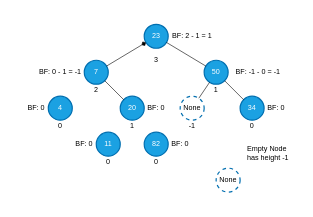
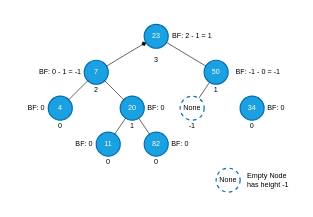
  <mxCell id="0" />
  <mxCell id="1" parent="0" />
  <mxCell id="2" value="" style="rounded=0;whiteSpace=wrap;html=1;align=left;fillColor=#FFFFFF;strokeColor=none;" parent="1" vertex="1"><mxGeometry x="20" y="20" width="480" height="320" as="geometry" /></mxCell>
  <mxCell id="3" value="23" style="ellipse;whiteSpace=wrap;html=1;aspect=fixed;strokeColor=#006EAF;strokeWidth=2;fillColor=#1ba1e2;fontColor=#ffffff;" parent="1" vertex="1"><mxGeometry x="240" y="40" width="40" height="40" as="geometry" /></mxCell>
  <mxCell id="4" value="7" style="ellipse;whiteSpace=wrap;html=1;aspect=fixed;strokeColor=#006EAF;strokeWidth=2;fillColor=#1ba1e2;fontColor=#ffffff;" parent="1" vertex="1"><mxGeometry x="140" y="100" width="40" height="40" as="geometry" /></mxCell>
  <mxCell id="5" value="50" style="ellipse;whiteSpace=wrap;html=1;aspect=fixed;strokeColor=#006EAF;strokeWidth=2;fillColor=#1ba1e2;fontColor=#ffffff;" parent="1" vertex="1"><mxGeometry x="340" y="100" width="40" height="40" as="geometry" /></mxCell>
  <mxCell id="6" value="4" style="ellipse;whiteSpace=wrap;html=1;aspect=fixed;strokeColor=#006EAF;strokeWidth=2;fillColor=#1ba1e2;fontColor=#ffffff;" parent="1" vertex="1"><mxGeometry x="80" y="160" width="40" height="40" as="geometry" /></mxCell>
  <mxCell id="7" value="20" style="ellipse;whiteSpace=wrap;html=1;aspect=fixed;strokeColor=#006EAF;strokeWidth=2;fillColor=#1ba1e2;fontColor=#ffffff;" parent="1" vertex="1"><mxGeometry x="200" y="160" width="40" height="40" as="geometry" /></mxCell>
  <mxCell id="8" value="11" style="ellipse;whiteSpace=wrap;html=1;aspect=fixed;strokeColor=#006EAF;strokeWidth=2;fillColor=#1ba1e2;fontColor=#ffffff;" parent="1" vertex="1"><mxGeometry x="160" y="220" width="40" height="40" as="geometry" /></mxCell>
  <mxCell id="9" value="82" style="ellipse;whiteSpace=wrap;html=1;aspect=fixed;strokeColor=#006EAF;strokeWidth=2;fillColor=#1ba1e2;fontColor=#ffffff;" parent="1" vertex="1"><mxGeometry x="240" y="220" width="40" height="40" as="geometry" /></mxCell>
  <mxCell id="10" value="34" style="ellipse;whiteSpace=wrap;html=1;aspect=fixed;strokeColor=#006EAF;strokeWidth=2;fillColor=#1ba1e2;fontColor=#ffffff;" parent="1" vertex="1"><mxGeometry x="400" y="160" width="40" height="40" as="geometry" /></mxCell>
  <mxCell id="11" value="" style="endArrow=diamond;html=1;strokeColor=#000000;" parent="1" source="4" target="3" edge="1"><mxGeometry width="50" height="50" relative="1" as="geometry"><mxPoint x="90" y="390" as="sourcePoint" /><mxPoint x="140" y="340" as="targetPoint" /></mxGeometry></mxCell>
- <mxCell id="12" value="" style="endArrow=none;html=1;strokeColor=#000000;" parent="1" source="10" target="5" edge="1"><mxGeometry width="50" height="50" relative="1" as="geometry"><mxPoint x="187.168" y="119.741" as="sourcePoint" /><mxPoint x="252.85" y="80.29" as="targetPoint" /></mxGeometry></mxCell>
  <mxCell id="13" value="" style="endArrow=none;html=1;strokeColor=#000000;" parent="1" source="5" target="3" edge="1"><mxGeometry width="50" height="50" relative="1" as="geometry"><mxPoint x="197.168" y="129.741" as="sourcePoint" /><mxPoint x="262.85" y="90.29" as="targetPoint" /></mxGeometry></mxCell>
+ <mxCell id="14" value="" style="endArrow=none;html=1;strokeColor=#000000;" parent="1" source="6" target="4" edge="1"><mxGeometry width="50" height="50" relative="1" as="geometry"><mxPoint x="207.168" y="139.741" as="sourcePoint" /><mxPoint x="272.85" y="100.29" as="targetPoint" /></mxGeometry></mxCell>
+ <mxCell id="15" value="" style="endArrow=none;html=1;strokeColor=#000000;" parent="1" source="8" target="7" edge="1"><mxGeometry width="50" height="50" relative="1" as="geometry"><mxPoint x="217.168" y="149.741" as="sourcePoint" /><mxPoint x="282.85" y="110.29" as="targetPoint" /></mxGeometry></mxCell>
+ <mxCell id="16" value="" style="endArrow=none;html=1;strokeColor=#000000;" parent="1" source="7" target="9" edge="1"><mxGeometry width="50" height="50" relative="1" as="geometry"><mxPoint x="227.168" y="159.741" as="sourcePoint" /><mxPoint x="292.85" y="120.29" as="targetPoint" /></mxGeometry></mxCell>
  <mxCell id="17" value="" style="endArrow=none;html=1;strokeColor=#000000;" parent="1" source="7" target="4" edge="1"><mxGeometry width="50" height="50" relative="1" as="geometry"><mxPoint x="237.168" y="169.741" as="sourcePoint" /><mxPoint x="302.85" y="130.29" as="targetPoint" /></mxGeometry></mxCell>
  <mxCell id="18" value="&lt;font color=&quot;#000000&quot;&gt;1&lt;/font&gt;" style="text;html=1;strokeColor=none;fillColor=none;align=center;verticalAlign=middle;whiteSpace=wrap;rounded=0;" parent="1" vertex="1"><mxGeometry x="350" y="140" width="20" height="20" as="geometry" /></mxCell>
  <mxCell id="19" value="&lt;font color=&quot;#000000&quot;&gt;2&lt;/font&gt;" style="text;html=1;strokeColor=none;fillColor=none;align=center;verticalAlign=middle;whiteSpace=wrap;rounded=0;" parent="1" vertex="1"><mxGeometry x="150" y="140" width="20" height="20" as="geometry" /></mxCell>
  <mxCell id="20" value="&lt;font color=&quot;#000000&quot;&gt;1&lt;/font&gt;" style="text;html=1;strokeColor=none;fillColor=none;align=center;verticalAlign=middle;whiteSpace=wrap;rounded=0;" parent="1" vertex="1"><mxGeometry x="210" y="200" width="20" height="20" as="geometry" /></mxCell>
  <mxCell id="21" value="&lt;font color=&quot;#000000&quot;&gt;0&lt;/font&gt;" style="text;html=1;strokeColor=none;fillColor=none;align=center;verticalAlign=middle;whiteSpace=wrap;rounded=0;" parent="1" vertex="1"><mxGeometry x="410" y="200" width="20" height="20" as="geometry" /></mxCell>
  <mxCell id="22" value="&lt;font color=&quot;#000000&quot;&gt;0&lt;/font&gt;" style="text;html=1;strokeColor=none;fillColor=none;align=center;verticalAlign=middle;whiteSpace=wrap;rounded=0;" parent="1" vertex="1"><mxGeometry x="90" y="200" width="20" height="20" as="geometry" /></mxCell>
  <mxCell id="23" value="&lt;font color=&quot;#000000&quot;&gt;0&lt;/font&gt;" style="text;html=1;strokeColor=none;fillColor=none;align=center;verticalAlign=middle;whiteSpace=wrap;rounded=0;" parent="1" vertex="1"><mxGeometry x="250" y="260" width="20" height="20" as="geometry" /></mxCell>
  <mxCell id="24" value="&lt;font color=&quot;#000000&quot;&gt;0&lt;/font&gt;" style="text;html=1;strokeColor=none;fillColor=none;align=center;verticalAlign=middle;whiteSpace=wrap;rounded=0;" parent="1" vertex="1"><mxGeometry x="170" y="260" width="20" height="20" as="geometry" /></mxCell>
  <mxCell id="25" value="&lt;font color=&quot;#000000&quot;&gt;3&lt;/font&gt;" style="text;html=1;strokeColor=none;fillColor=none;align=center;verticalAlign=middle;whiteSpace=wrap;rounded=0;" parent="1" vertex="1"><mxGeometry x="250" y="90" width="20" height="20" as="geometry" /></mxCell>
  <mxCell id="26" value="&lt;font color=&quot;#000000&quot;&gt;BF: 0&lt;/font&gt;" style="text;html=1;strokeColor=none;fillColor=none;align=center;verticalAlign=middle;whiteSpace=wrap;rounded=0;" parent="1" vertex="1"><mxGeometry x="240" y="170" width="40" height="20" as="geometry" /></mxCell>
  <mxCell id="27" value="&lt;font color=&quot;#000000&quot;&gt;BF: 0&lt;/font&gt;" style="text;html=1;strokeColor=none;fillColor=none;align=center;verticalAlign=middle;whiteSpace=wrap;rounded=0;" parent="1" vertex="1"><mxGeometry x="40" y="170" width="40" height="20" as="geometry" /></mxCell>
  <mxCell id="28" value="&lt;font color=&quot;#000000&quot;&gt;BF: 0&lt;/font&gt;" style="text;html=1;strokeColor=none;fillColor=none;align=center;verticalAlign=middle;whiteSpace=wrap;rounded=0;" parent="1" vertex="1"><mxGeometry x="120" y="230" width="40" height="20" as="geometry" /></mxCell>
  <mxCell id="29" value="&lt;font color=&quot;#000000&quot;&gt;BF: 0&lt;/font&gt;" style="text;html=1;strokeColor=none;fillColor=none;align=center;verticalAlign=middle;whiteSpace=wrap;rounded=0;" parent="1" vertex="1"><mxGeometry x="440" y="170" width="40" height="20" as="geometry" /></mxCell>
  <mxCell id="30" value="&lt;font color=&quot;#000000&quot;&gt;BF: 0&lt;/font&gt;" style="text;html=1;strokeColor=none;fillColor=none;align=center;verticalAlign=middle;whiteSpace=wrap;rounded=0;" parent="1" vertex="1"><mxGeometry x="280" y="230" width="40" height="20" as="geometry" /></mxCell>
  <mxCell id="31" value="&lt;font color=&quot;#000000&quot;&gt;BF: 0 - 1 = -1&lt;/font&gt;" style="text;html=1;strokeColor=none;fillColor=none;align=center;verticalAlign=middle;whiteSpace=wrap;rounded=0;" parent="1" vertex="1"><mxGeometry x="60" y="110" width="80" height="20" as="geometry" /></mxCell>
  <mxCell id="32" value="&lt;font color=&quot;#000000&quot;&gt;BF: -1 - 0 = -1&lt;/font&gt;" style="text;html=1;strokeColor=none;fillColor=none;align=center;verticalAlign=middle;whiteSpace=wrap;rounded=0;" parent="1" vertex="1"><mxGeometry x="380" y="110" width="100" height="20" as="geometry" /></mxCell>
  <mxCell id="33" value="&lt;font color=&quot;#000000&quot;&gt;BF: 2 - 1 = 1&lt;/font&gt;" style="text;html=1;strokeColor=none;fillColor=none;align=center;verticalAlign=middle;whiteSpace=wrap;rounded=0;" parent="1" vertex="1"><mxGeometry x="280" y="50" width="80" height="20" as="geometry" /></mxCell>
  <mxCell id="34" value="&lt;font color=&quot;#000000&quot;&gt;None&lt;/font&gt;" style="ellipse;whiteSpace=wrap;html=1;aspect=fixed;strokeColor=#006EAF;strokeWidth=2;fillColor=none;fontColor=#ffffff;dashed=1;" parent="1" vertex="1"><mxGeometry x="300" y="160" width="40" height="40" as="geometry" /></mxCell>
  <mxCell id="35" value="&lt;font color=&quot;#000000&quot;&gt;None&lt;/font&gt;" style="ellipse;whiteSpace=wrap;html=1;aspect=fixed;strokeColor=#006EAF;strokeWidth=2;fillColor=none;fontColor=#ffffff;dashed=1;" parent="1" vertex="1"><mxGeometry x="360" y="280" width="40" height="40" as="geometry" /></mxCell>
  <mxCell id="36" value="" style="endArrow=none;html=1;strokeColor=#000000;" parent="1" source="5" target="34" edge="1"><mxGeometry width="50" height="50" relative="1" as="geometry"><mxPoint x="200.913" y="233.24" as="sourcePoint" /><mxPoint x="218.906" y="206.641" as="targetPoint" /></mxGeometry></mxCell>
  <mxCell id="37" value="&lt;font color=&quot;#000000&quot;&gt;-1&lt;/font&gt;" style="text;html=1;strokeColor=none;fillColor=none;align=center;verticalAlign=middle;whiteSpace=wrap;rounded=0;" parent="1" vertex="1"><mxGeometry x="310" y="200" width="20" height="20" as="geometry" /></mxCell>
- <mxCell id="38" value="&lt;font color=&quot;#000000&quot;&gt;Empty Node has height -1&lt;/font&gt;" style="text;html=1;strokeColor=none;fillColor=none;align=left;verticalAlign=middle;whiteSpace=wrap;rounded=0;" parent="1" vertex="1"><mxGeometry x="410" y="245" width="85" height="20" as="geometry" /></mxCell>
+ <mxCell id="38" value="&lt;font color=&quot;#000000&quot;&gt;Empty Node has height -1&lt;/font&gt;" style="text;html=1;strokeColor=none;fillColor=none;align=left;verticalAlign=middle;whiteSpace=wrap;rounded=0;" parent="1" vertex="1"><mxGeometry x="410" y="290" width="85" height="20" as="geometry" /></mxCell>
